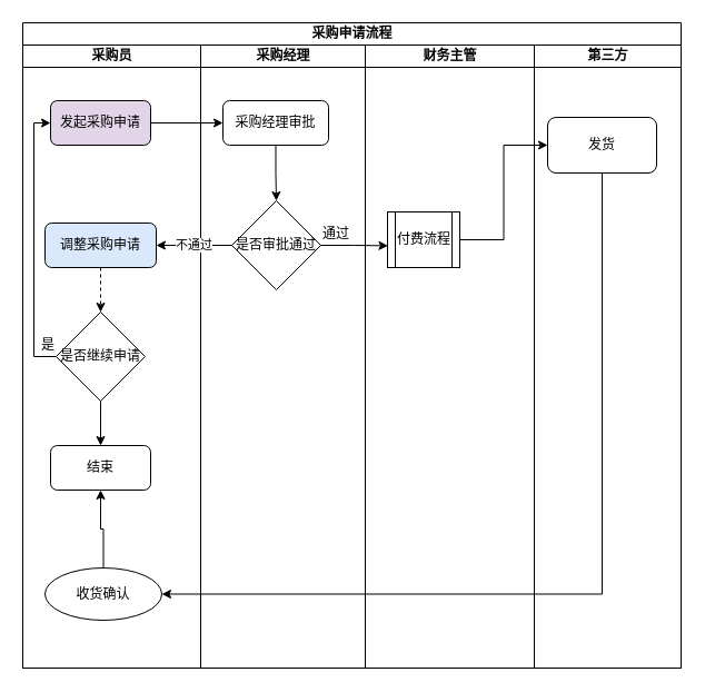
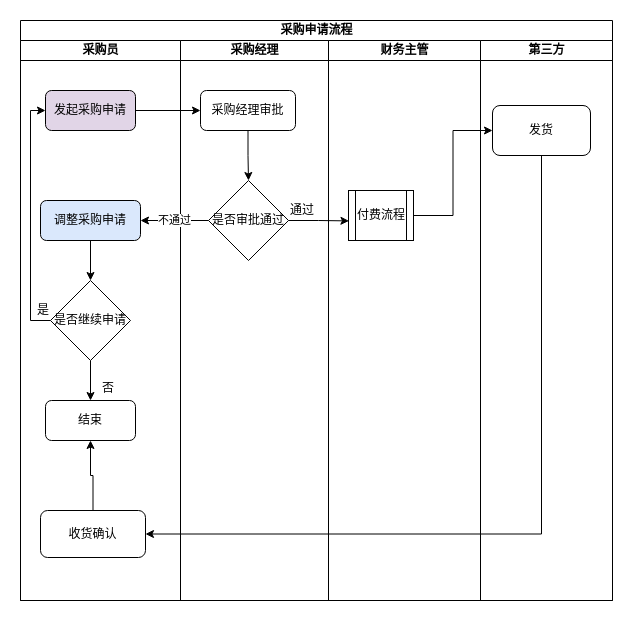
  <mxCell id="0" />
  <mxCell id="1" parent="0" />
  <mxCell id="2" value="采购申请流程" style="swimlane;html=1;childLayout=stackLayout;resizeParent=1;resizeParentMax=0;startSize=20;" vertex="1" parent="1"><mxGeometry x="20" y="20" width="592" height="580" as="geometry" /></mxCell>
  <mxCell id="3" value="采购员" style="swimlane;html=1;startSize=20;" vertex="1" parent="2"><mxGeometry y="20" width="160" height="560" as="geometry" /></mxCell>
  <mxCell id="4" value="发起采购申请" style="rounded=1;whiteSpace=wrap;html=1;fillColor=#e1d5e7;" vertex="1" parent="3"><mxGeometry x="25" y="50" width="90" height="40" as="geometry" /></mxCell>
- <mxCell id="5" style="edgeStyle=orthogonalEdgeStyle;rounded=0;orthogonalLoop=1;jettySize=auto;html=1;entryX=0.5;entryY=0;entryDx=0;entryDy=0;dashed=1;" edge="1" parent="3" source="6" target="9"><mxGeometry relative="1" as="geometry" /></mxCell>
+ <mxCell id="5" style="edgeStyle=orthogonalEdgeStyle;rounded=0;orthogonalLoop=1;jettySize=auto;html=1;entryX=0.5;entryY=0;entryDx=0;entryDy=0;" edge="1" parent="3" source="6" target="9"><mxGeometry relative="1" as="geometry" /></mxCell>
  <mxCell id="6" value="调整采购申请" style="rounded=1;whiteSpace=wrap;html=1;fillColor=#dae8fc;" vertex="1" parent="3"><mxGeometry x="20" y="160" width="100" height="40" as="geometry" /></mxCell>
  <mxCell id="7" style="edgeStyle=orthogonalEdgeStyle;rounded=0;orthogonalLoop=1;jettySize=auto;html=1;entryX=0;entryY=0.5;entryDx=0;entryDy=0;" edge="1" parent="3" source="9" target="4"><mxGeometry relative="1" as="geometry"><Array as="points"><mxPoint x="10" y="280" /><mxPoint x="10" y="70" /></Array></mxGeometry></mxCell>
  <mxCell id="8" style="edgeStyle=orthogonalEdgeStyle;rounded=0;orthogonalLoop=1;jettySize=auto;html=1;entryX=0.5;entryY=0;entryDx=0;entryDy=0;" edge="1" parent="3" source="9" target="11"><mxGeometry relative="1" as="geometry" /></mxCell>
  <mxCell id="9" value="是否继续申请" style="rhombus;whiteSpace=wrap;html=1;" vertex="1" parent="3"><mxGeometry x="30" y="240" width="80" height="80" as="geometry" /></mxCell>
  <mxCell id="10" value="是" style="text;html=1;resizable=0;points=[];autosize=1;align=left;verticalAlign=top;spacingTop=-4;" vertex="1" parent="3"><mxGeometry x="15" y="260" width="30" height="20" as="geometry" /></mxCell>
  <mxCell id="11" value="结束" style="rounded=1;whiteSpace=wrap;html=1;" vertex="1" parent="3"><mxGeometry x="25" y="360" width="90" height="40" as="geometry" /></mxCell>
  <mxCell id="12" style="edgeStyle=orthogonalEdgeStyle;rounded=0;orthogonalLoop=1;jettySize=auto;html=1;entryX=0.5;entryY=1;entryDx=0;entryDy=0;" edge="1" parent="3" source="13" target="11"><mxGeometry relative="1" as="geometry" /></mxCell>
- <mxCell id="13" value="收货确认" style="ellipse;whiteSpace=wrap;html=1;" vertex="1" parent="3"><mxGeometry x="20" y="470" width="105" height="47" as="geometry" /></mxCell>
+ <mxCell id="13" value="收货确认" style="rounded=1;whiteSpace=wrap;html=1;" vertex="1" parent="3"><mxGeometry x="20" y="470" width="105" height="47" as="geometry" /></mxCell>
  <mxCell id="14" value="采购经理" style="swimlane;html=1;startSize=20;" vertex="1" parent="2"><mxGeometry x="160" y="20" width="148" height="560" as="geometry" /></mxCell>
  <mxCell id="15" style="edgeStyle=orthogonalEdgeStyle;rounded=0;orthogonalLoop=1;jettySize=auto;html=1;entryX=0.5;entryY=0;entryDx=0;entryDy=0;" edge="1" parent="14" source="16" target="17"><mxGeometry relative="1" as="geometry" /></mxCell>
  <mxCell id="16" value="采购经理审批" style="rounded=1;whiteSpace=wrap;html=1;" vertex="1" parent="14"><mxGeometry x="20" y="50" width="95" height="40" as="geometry" /></mxCell>
  <mxCell id="17" value="是否审批通过" style="rhombus;whiteSpace=wrap;html=1;" vertex="1" parent="14"><mxGeometry x="28" y="140" width="80" height="80" as="geometry" /></mxCell>
  <mxCell id="18" value="通过" style="text;html=1;resizable=0;points=[];autosize=1;align=left;verticalAlign=top;spacingTop=-4;" vertex="1" parent="14"><mxGeometry x="108" y="160" width="40" height="20" as="geometry" /></mxCell>
  <mxCell id="19" value="财务主管" style="swimlane;html=1;startSize=20;" vertex="1" parent="2"><mxGeometry x="308" y="20" width="152" height="560" as="geometry" /></mxCell>
  <mxCell id="20" value="付费流程" style="shape=process;whiteSpace=wrap;html=1;backgroundOutline=1;" vertex="1" parent="19"><mxGeometry x="20" y="150" width="65" height="50" as="geometry" /></mxCell>
  <mxCell id="21" value="第三方" style="swimlane;html=1;startSize=20;" vertex="1" parent="2"><mxGeometry x="460" y="20" width="132" height="560" as="geometry" /></mxCell>
  <mxCell id="22" value="发货" style="rounded=1;whiteSpace=wrap;html=1;" vertex="1" parent="21"><mxGeometry x="12" y="65" width="98" height="50" as="geometry" /></mxCell>
  <mxCell id="23" style="edgeStyle=orthogonalEdgeStyle;rounded=0;orthogonalLoop=1;jettySize=auto;html=1;entryX=0;entryY=0.5;entryDx=0;entryDy=0;" edge="1" parent="2" source="4" target="16"><mxGeometry relative="1" as="geometry" /></mxCell>
  <mxCell id="24" style="edgeStyle=orthogonalEdgeStyle;rounded=0;orthogonalLoop=1;jettySize=auto;html=1;entryX=0.007;entryY=0.608;entryDx=0;entryDy=0;entryPerimeter=0;" edge="1" parent="2" source="17" target="20"><mxGeometry relative="1" as="geometry" /></mxCell>
  <mxCell id="25" value="不通过" style="edgeStyle=orthogonalEdgeStyle;rounded=0;orthogonalLoop=1;jettySize=auto;html=1;entryX=1;entryY=0.5;entryDx=0;entryDy=0;" edge="1" parent="2" source="17" target="6"><mxGeometry relative="1" as="geometry" /></mxCell>
  <mxCell id="26" style="edgeStyle=orthogonalEdgeStyle;rounded=0;orthogonalLoop=1;jettySize=auto;html=1;entryX=0;entryY=0.5;entryDx=0;entryDy=0;" edge="1" parent="2" source="20" target="22"><mxGeometry relative="1" as="geometry" /></mxCell>
  <mxCell id="27" style="edgeStyle=orthogonalEdgeStyle;rounded=0;orthogonalLoop=1;jettySize=auto;html=1;entryX=1;entryY=0.5;entryDx=0;entryDy=0;exitX=0.5;exitY=1;exitDx=0;exitDy=0;" edge="1" parent="2" source="22" target="13"><mxGeometry relative="1" as="geometry" /></mxCell>
+ <mxCell id="28" value="否" style="text;html=1;resizable=0;points=[];autosize=1;align=left;verticalAlign=top;spacingTop=-4;" vertex="1" parent="1"><mxGeometry x="100" y="378" width="30" height="20" as="geometry" /></mxCell>
